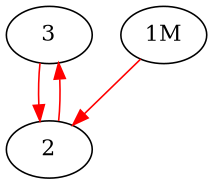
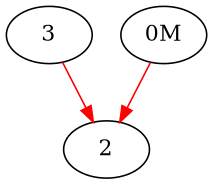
  digraph {
    edge [color=red]
    3
    2
-   "1M"
+   "1M" [label="0M"]
    3 -> 2
-   2 -> 3
    "1M" -> 2
  }
